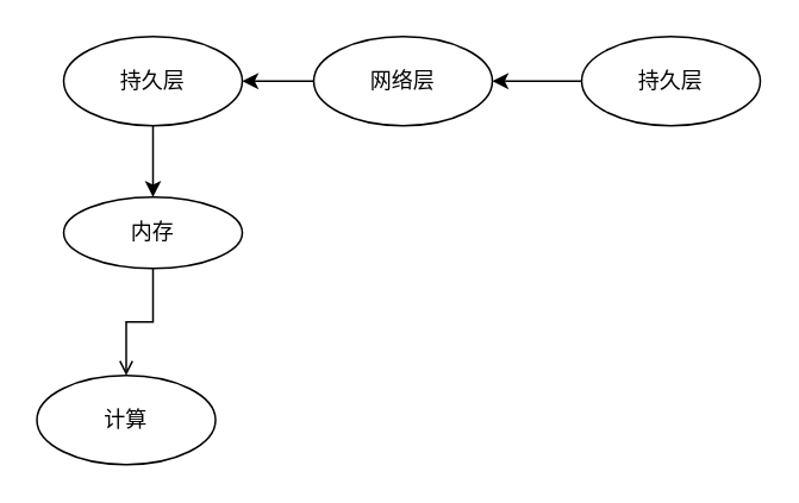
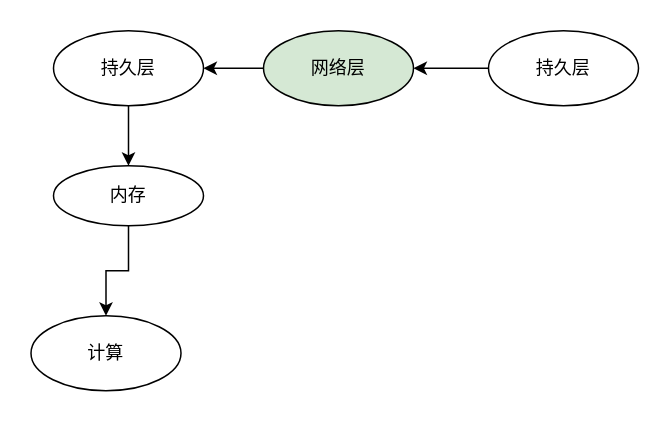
  <mxCell id="0" />
  <mxCell id="1" parent="0" />
  <mxCell id="2" style="edgeStyle=orthogonalEdgeStyle;rounded=0;orthogonalLoop=1;jettySize=auto;html=1;exitX=0.5;exitY=1;exitDx=0;exitDy=0;entryX=0.5;entryY=0;entryDx=0;entryDy=0;" edge="1" parent="1" source="3" target="5"><mxGeometry relative="1" as="geometry" /></mxCell>
  <mxCell id="3" value="持久层" style="ellipse;whiteSpace=wrap;html=1;" vertex="1" parent="1"><mxGeometry x="35" y="20" width="100" height="50" as="geometry" /></mxCell>
- <mxCell id="4" style="edgeStyle=orthogonalEdgeStyle;rounded=0;orthogonalLoop=1;jettySize=auto;html=1;exitX=0.5;exitY=1;exitDx=0;exitDy=0;endArrow=open;" edge="1" parent="1" source="5" target="6"><mxGeometry relative="1" as="geometry" /></mxCell>
+ <mxCell id="4" style="edgeStyle=orthogonalEdgeStyle;rounded=0;orthogonalLoop=1;jettySize=auto;html=1;exitX=0.5;exitY=1;exitDx=0;exitDy=0;" edge="1" parent="1" source="5" target="6"><mxGeometry relative="1" as="geometry" /></mxCell>
  <mxCell id="5" value="内存" style="ellipse;whiteSpace=wrap;html=1;" vertex="1" parent="1"><mxGeometry x="35" y="110" width="100" height="40" as="geometry" /></mxCell>
  <mxCell id="6" value="计算" style="ellipse;whiteSpace=wrap;html=1;" vertex="1" parent="1"><mxGeometry x="20" y="210" width="100" height="50" as="geometry" /></mxCell>
  <mxCell id="7" style="edgeStyle=orthogonalEdgeStyle;rounded=0;orthogonalLoop=1;jettySize=auto;html=1;exitX=0;exitY=0.5;exitDx=0;exitDy=0;entryX=1;entryY=0.5;entryDx=0;entryDy=0;" edge="1" parent="1" source="8" target="3"><mxGeometry relative="1" as="geometry" /></mxCell>
- <mxCell id="8" value="网络层" style="ellipse;whiteSpace=wrap;html=1;" vertex="1" parent="1"><mxGeometry x="175" y="20" width="100" height="50" as="geometry" /></mxCell>
+ <mxCell id="8" value="网络层" style="ellipse;whiteSpace=wrap;html=1;fillColor=#d5e8d4;" vertex="1" parent="1"><mxGeometry x="175" y="20" width="100" height="50" as="geometry" /></mxCell>
  <mxCell id="9" style="edgeStyle=orthogonalEdgeStyle;rounded=0;orthogonalLoop=1;jettySize=auto;html=1;exitX=0;exitY=0.5;exitDx=0;exitDy=0;entryX=1;entryY=0.5;entryDx=0;entryDy=0;" edge="1" parent="1" source="10" target="8"><mxGeometry relative="1" as="geometry" /></mxCell>
  <mxCell id="10" value="持久层" style="ellipse;whiteSpace=wrap;html=1;" vertex="1" parent="1"><mxGeometry x="325" y="20" width="100" height="50" as="geometry" /></mxCell>
